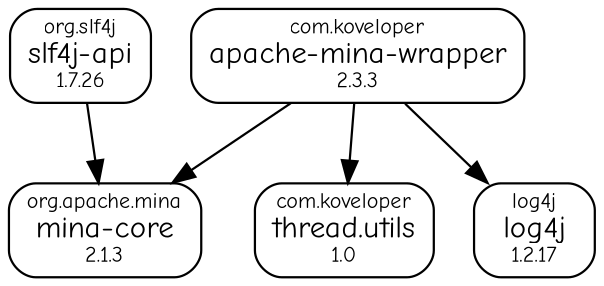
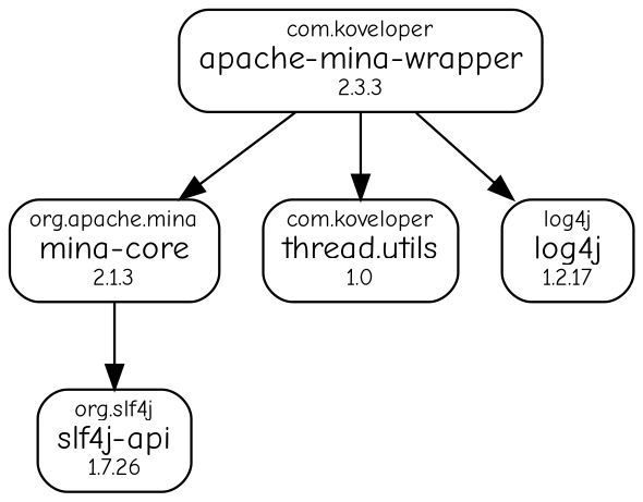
  digraph {
    fontname="Comic Neue"
    node [fontname="Comic Neue" fontsize=14 shape=box style=rounded]
    edge [fontname="Comic Neue" fontsize=10]
    n1 [label=<<font point-size="10">org.apache.mina</font><br/>mina-core<font point-size="10"><br/>2.1.3</font>>]
    n2 [label=<<font point-size="10">org.slf4j</font><br/>slf4j-api<font point-size="10"><br/>1.7.26</font>>]
    n3 [label=<<font point-size="10">com.koveloper</font><br/>apache-mina-wrapper<font point-size="10"><br/>2.3.3</font>>]
    n4 [label=<<font point-size="10">com.koveloper</font><br/>thread.utils<font point-size="10"><br/>1.0</font>>]
    n5 [label=<<font point-size="10">log4j</font><br/>log4j<font point-size="10"><br/>1.2.17</font>>]
-   n2 -> n1
+   n1 -> n2
    n3 -> n1
    n3 -> n4
    n3 -> n5
  }
